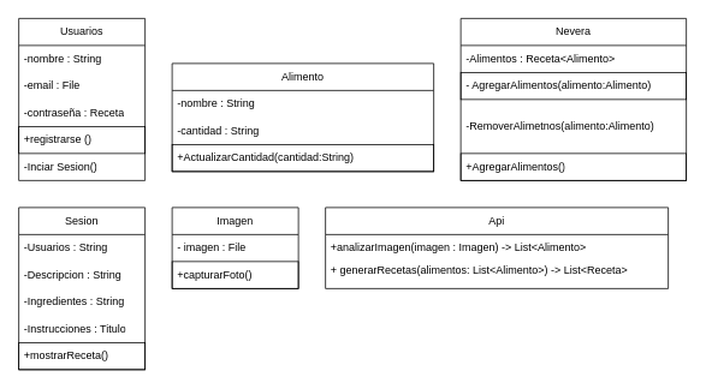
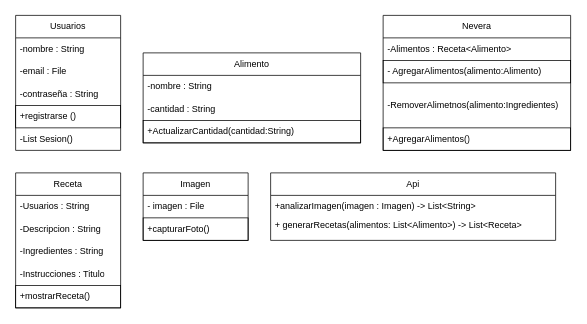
  <mxCell id="0" />
  <mxCell id="1" parent="0" />
  <mxCell id="2" value="Usuarios" style="swimlane;fontStyle=0;childLayout=stackLayout;horizontal=1;startSize=30;horizontalStack=0;resizeParent=1;resizeParentMax=0;resizeLast=0;collapsible=1;marginBottom=0;whiteSpace=wrap;html=1;" vertex="1" parent="1"><mxGeometry x="20" y="20" width="140" height="180" as="geometry" /></mxCell>
  <mxCell id="3" value="-nombre : String" style="text;strokeColor=none;fillColor=none;align=left;verticalAlign=middle;spacingLeft=4;spacingRight=4;overflow=hidden;points=[[0,0.5],[1,0.5]];portConstraint=eastwest;rotatable=0;whiteSpace=wrap;html=1;" vertex="1" parent="2"><mxGeometry y="30" width="140" height="30" as="geometry" /></mxCell>
  <mxCell id="4" value="-email : File" style="text;strokeColor=none;fillColor=none;align=left;verticalAlign=middle;spacingLeft=4;spacingRight=4;overflow=hidden;points=[[0,0.5],[1,0.5]];portConstraint=eastwest;rotatable=0;whiteSpace=wrap;html=1;" vertex="1" parent="2"><mxGeometry y="60" width="140" height="30" as="geometry" /></mxCell>
- <mxCell id="5" value="-contraseña : Receta" style="text;strokeColor=none;fillColor=none;align=left;verticalAlign=middle;spacingLeft=4;spacingRight=4;overflow=hidden;points=[[0,0.5],[1,0.5]];portConstraint=eastwest;rotatable=0;whiteSpace=wrap;html=1;" vertex="1" parent="2"><mxGeometry y="90" width="140" height="30" as="geometry" /></mxCell>
+ <mxCell id="5" value="-contraseña : String" style="text;strokeColor=none;fillColor=none;align=left;verticalAlign=middle;spacingLeft=4;spacingRight=4;overflow=hidden;points=[[0,0.5],[1,0.5]];portConstraint=eastwest;rotatable=0;whiteSpace=wrap;html=1;" vertex="1" parent="2"><mxGeometry y="90" width="140" height="30" as="geometry" /></mxCell>
  <mxCell id="6" value="+registrarse ()" style="text;strokeColor=default;fillColor=none;align=left;verticalAlign=middle;spacingLeft=4;spacingRight=4;overflow=hidden;points=[[0,0.5],[1,0.5]];portConstraint=eastwest;rotatable=0;whiteSpace=wrap;html=1;strokeWidth=1;perimeterSpacing=1;" vertex="1" parent="2"><mxGeometry y="120" width="140" height="30" as="geometry" /></mxCell>
- <mxCell id="7" value="-Inciar Sesion()" style="text;strokeColor=none;fillColor=none;align=left;verticalAlign=middle;spacingLeft=4;spacingRight=4;overflow=hidden;points=[[0,0.5],[1,0.5]];portConstraint=eastwest;rotatable=0;whiteSpace=wrap;html=1;" vertex="1" parent="2"><mxGeometry y="150" width="140" height="30" as="geometry" /></mxCell>
+ <mxCell id="7" value="-List Sesion()" style="text;strokeColor=none;fillColor=none;align=left;verticalAlign=middle;spacingLeft=4;spacingRight=4;overflow=hidden;points=[[0,0.5],[1,0.5]];portConstraint=eastwest;rotatable=0;whiteSpace=wrap;html=1;" vertex="1" parent="2"><mxGeometry y="150" width="140" height="30" as="geometry" /></mxCell>
  <mxCell id="8" value="Alimento" style="swimlane;fontStyle=0;childLayout=stackLayout;horizontal=1;startSize=30;horizontalStack=0;resizeParent=1;resizeParentMax=0;resizeLast=0;collapsible=1;marginBottom=0;whiteSpace=wrap;html=1;" vertex="1" parent="1"><mxGeometry x="190" y="70" width="290" height="120" as="geometry" /></mxCell>
  <mxCell id="9" value="-nombre : String" style="text;strokeColor=none;fillColor=none;align=left;verticalAlign=middle;spacingLeft=4;spacingRight=4;overflow=hidden;points=[[0,0.5],[1,0.5]];portConstraint=eastwest;rotatable=0;whiteSpace=wrap;html=1;" vertex="1" parent="8"><mxGeometry y="30" width="290" height="30" as="geometry" /></mxCell>
  <mxCell id="10" value="-cantidad : String" style="text;strokeColor=none;fillColor=none;align=left;verticalAlign=middle;spacingLeft=4;spacingRight=4;overflow=hidden;points=[[0,0.5],[1,0.5]];portConstraint=eastwest;rotatable=0;whiteSpace=wrap;html=1;" vertex="1" parent="8"><mxGeometry y="60" width="290" height="30" as="geometry" /></mxCell>
  <mxCell id="11" value="+ActualizarCantidad(cantidad:String)" style="text;strokeColor=default;fillColor=none;align=left;verticalAlign=middle;spacingLeft=4;spacingRight=4;overflow=hidden;points=[[0,0.5],[1,0.5]];portConstraint=eastwest;rotatable=0;whiteSpace=wrap;html=1;" vertex="1" parent="8"><mxGeometry y="90" width="290" height="30" as="geometry" /></mxCell>
  <mxCell id="12" value="Nevera" style="swimlane;fontStyle=0;childLayout=stackLayout;horizontal=1;startSize=30;horizontalStack=0;resizeParent=1;resizeParentMax=0;resizeLast=0;collapsible=1;marginBottom=0;whiteSpace=wrap;html=1;" vertex="1" parent="1"><mxGeometry x="510" y="20" width="250" height="180" as="geometry" /></mxCell>
  <mxCell id="13" value="-Alimentos : Receta&amp;lt;Alimento&amp;gt;" style="text;strokeColor=none;fillColor=none;align=left;verticalAlign=middle;spacingLeft=4;spacingRight=4;overflow=hidden;points=[[0,0.5],[1,0.5]];portConstraint=eastwest;rotatable=0;whiteSpace=wrap;html=1;" vertex="1" parent="12"><mxGeometry y="30" width="250" height="30" as="geometry" /></mxCell>
  <mxCell id="14" value="- AgregarAlimentos(alimento:Alimento)" style="text;strokeColor=default;fillColor=none;align=left;verticalAlign=middle;spacingLeft=4;spacingRight=4;overflow=hidden;points=[[0,0.5],[1,0.5]];portConstraint=eastwest;rotatable=0;whiteSpace=wrap;html=1;" vertex="1" parent="12"><mxGeometry y="60" width="250" height="30" as="geometry" /></mxCell>
- <mxCell id="15" value="-RemoverAlimetnos(alimento:Alimento)" style="text;strokeColor=none;fillColor=none;align=left;verticalAlign=middle;spacingLeft=4;spacingRight=4;overflow=hidden;points=[[0,0.5],[1,0.5]];portConstraint=eastwest;rotatable=0;whiteSpace=wrap;html=1;" vertex="1" parent="12"><mxGeometry y="90" width="250" height="60" as="geometry" /></mxCell>
+ <mxCell id="15" value="-RemoverAlimetnos(alimento:Ingredientes)" style="text;strokeColor=none;fillColor=none;align=left;verticalAlign=middle;spacingLeft=4;spacingRight=4;overflow=hidden;points=[[0,0.5],[1,0.5]];portConstraint=eastwest;rotatable=0;whiteSpace=wrap;html=1;" vertex="1" parent="12"><mxGeometry y="90" width="250" height="60" as="geometry" /></mxCell>
  <mxCell id="16" value="+AgregarAlimentos()" style="text;strokeColor=default;fillColor=none;align=left;verticalAlign=middle;spacingLeft=4;spacingRight=4;overflow=hidden;points=[[0,0.5],[1,0.5]];portConstraint=eastwest;rotatable=0;whiteSpace=wrap;html=1;" vertex="1" parent="12"><mxGeometry y="150" width="250" height="30" as="geometry" /></mxCell>
- <mxCell id="17" value="Sesion" style="swimlane;fontStyle=0;childLayout=stackLayout;horizontal=1;startSize=30;horizontalStack=0;resizeParent=1;resizeParentMax=0;resizeLast=0;collapsible=1;marginBottom=0;whiteSpace=wrap;html=1;" vertex="1" parent="1"><mxGeometry x="20" y="230" width="140" height="180" as="geometry" /></mxCell>
+ <mxCell id="17" value="Receta" style="swimlane;fontStyle=0;childLayout=stackLayout;horizontal=1;startSize=30;horizontalStack=0;resizeParent=1;resizeParentMax=0;resizeLast=0;collapsible=1;marginBottom=0;whiteSpace=wrap;html=1;" vertex="1" parent="1"><mxGeometry x="20" y="230" width="140" height="180" as="geometry" /></mxCell>
  <mxCell id="18" value="-Usuarios : String" style="text;strokeColor=none;fillColor=none;align=left;verticalAlign=middle;spacingLeft=4;spacingRight=4;overflow=hidden;points=[[0,0.5],[1,0.5]];portConstraint=eastwest;rotatable=0;whiteSpace=wrap;html=1;" vertex="1" parent="17"><mxGeometry y="30" width="140" height="30" as="geometry" /></mxCell>
  <mxCell id="19" value="-Descripcion : String" style="text;strokeColor=none;fillColor=none;align=left;verticalAlign=middle;spacingLeft=4;spacingRight=4;overflow=hidden;points=[[0,0.5],[1,0.5]];portConstraint=eastwest;rotatable=0;whiteSpace=wrap;html=1;" vertex="1" parent="17"><mxGeometry y="60" width="140" height="30" as="geometry" /></mxCell>
  <mxCell id="20" value="-Ingredientes : String" style="text;strokeColor=none;fillColor=none;align=left;verticalAlign=middle;spacingLeft=4;spacingRight=4;overflow=hidden;points=[[0,0.5],[1,0.5]];portConstraint=eastwest;rotatable=0;whiteSpace=wrap;html=1;" vertex="1" parent="17"><mxGeometry y="90" width="140" height="30" as="geometry" /></mxCell>
  <mxCell id="21" value="-Instrucciones : Titulo" style="text;strokeColor=none;fillColor=none;align=left;verticalAlign=middle;spacingLeft=4;spacingRight=4;overflow=hidden;points=[[0,0.5],[1,0.5]];portConstraint=eastwest;rotatable=0;whiteSpace=wrap;html=1;" vertex="1" parent="17"><mxGeometry y="120" width="140" height="30" as="geometry" /></mxCell>
  <mxCell id="22" value="+mostrarReceta()" style="text;strokeColor=default;fillColor=none;align=left;verticalAlign=middle;spacingLeft=4;spacingRight=4;overflow=hidden;points=[[0,0.5],[1,0.5]];portConstraint=eastwest;rotatable=0;whiteSpace=wrap;html=1;" vertex="1" parent="17"><mxGeometry y="150" width="140" height="30" as="geometry" /></mxCell>
  <mxCell id="23" value="Imagen" style="swimlane;fontStyle=0;childLayout=stackLayout;horizontal=1;startSize=30;horizontalStack=0;resizeParent=1;resizeParentMax=0;resizeLast=0;collapsible=1;marginBottom=0;whiteSpace=wrap;html=1;" vertex="1" parent="1"><mxGeometry x="190" y="230" width="140" height="90" as="geometry" /></mxCell>
  <mxCell id="24" value="- imagen : File" style="text;strokeColor=none;fillColor=none;align=left;verticalAlign=middle;spacingLeft=4;spacingRight=4;overflow=hidden;points=[[0,0.5],[1,0.5]];portConstraint=eastwest;rotatable=0;whiteSpace=wrap;html=1;" vertex="1" parent="23"><mxGeometry y="30" width="140" height="30" as="geometry" /></mxCell>
  <mxCell id="25" value="+capturarFoto()" style="text;strokeColor=default;fillColor=none;align=left;verticalAlign=middle;spacingLeft=4;spacingRight=4;overflow=hidden;points=[[0,0.5],[1,0.5]];portConstraint=eastwest;rotatable=0;whiteSpace=wrap;html=1;" vertex="1" parent="23"><mxGeometry y="60" width="140" height="30" as="geometry" /></mxCell>
  <mxCell id="26" value="Api" style="swimlane;fontStyle=0;childLayout=stackLayout;horizontal=1;startSize=30;horizontalStack=0;resizeParent=1;resizeParentMax=0;resizeLast=0;collapsible=1;marginBottom=0;whiteSpace=wrap;html=1;" vertex="1" parent="1"><mxGeometry x="360" y="230" width="380" height="90" as="geometry" /></mxCell>
- <mxCell id="27" value="+analizarImagen(imagen : Imagen) -&amp;gt; List&amp;lt;Alimento&amp;gt;" style="text;strokeColor=none;fillColor=none;align=left;verticalAlign=middle;spacingLeft=4;spacingRight=4;overflow=hidden;points=[[0,0.5],[1,0.5]];portConstraint=eastwest;rotatable=0;whiteSpace=wrap;html=1;" vertex="1" parent="26"><mxGeometry y="30" width="380" height="30" as="geometry" /></mxCell>
+ <mxCell id="27" value="+analizarImagen(imagen : Imagen) -&amp;gt; List&amp;lt;String&amp;gt;" style="text;strokeColor=none;fillColor=none;align=left;verticalAlign=middle;spacingLeft=4;spacingRight=4;overflow=hidden;points=[[0,0.5],[1,0.5]];portConstraint=eastwest;rotatable=0;whiteSpace=wrap;html=1;" vertex="1" parent="26"><mxGeometry y="30" width="380" height="30" as="geometry" /></mxCell>
  <mxCell id="28" value="+ generarRecetas(alimentos: List&amp;lt;Alimento&amp;gt;) -&amp;gt; List&amp;lt;Receta&amp;gt;&amp;nbsp;&lt;div&gt;&lt;br&gt;&lt;/div&gt;" style="text;strokeColor=none;fillColor=none;align=left;verticalAlign=middle;spacingLeft=4;spacingRight=4;overflow=hidden;points=[[0,0.5],[1,0.5]];portConstraint=eastwest;rotatable=0;whiteSpace=wrap;html=1;" vertex="1" parent="26"><mxGeometry y="60" width="380" height="30" as="geometry" /></mxCell>
